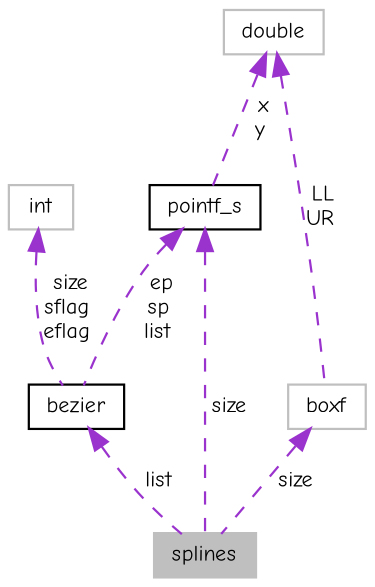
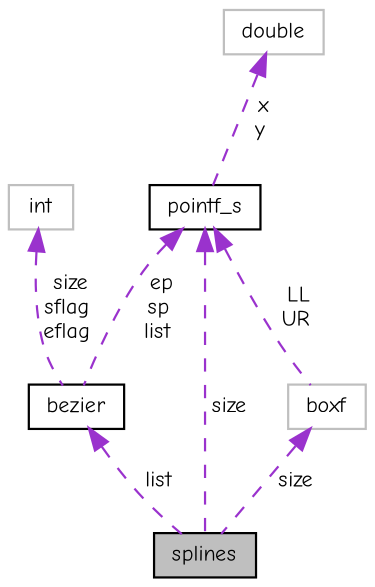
  digraph {
    fontname="Comic Neue"
    node [color=black fontname="Comic Neue" fontsize=10 shape=record]
    edge [color=darkorchid3 dir=back fontname="Comic Neue" fontsize=10 labelfontname=Helvetica labelfontsize=10 style=dashed]
-   n1 [color=grey75 fillcolor=grey75 fontcolor=black height=0.2 label=splines style=filled width=0.4]
+   n1 [fillcolor=grey75 fontcolor=black height=0.2 label=splines style=filled width=0.4]
    n2 [color=grey75 height=0.2 label=int width=0.4]
    n3 [height=0.2 label=bezier width=0.4]
    n4 [color=grey75 height=0.2 label=boxf width=0.4]
    n5 [height=0.2 label=pointf_s width=0.4]
    n6 [color=grey75 height=0.2 label=double width=0.4]
    n2 -> n3 [label=" size\nsflag\neflag"]
    n3 -> n1 [label=" list"]
    n4 -> n1 [label=" size"]
    n5 -> n1 [label=" size"]
    n5 -> n3 [label=" ep\nsp\nlist"]
-   n6 -> n4 [label=" LL\nUR"]
+   n5 -> n4 [label=" LL\nUR"]
    n6 -> n5 [label=" x\ny"]
  }
